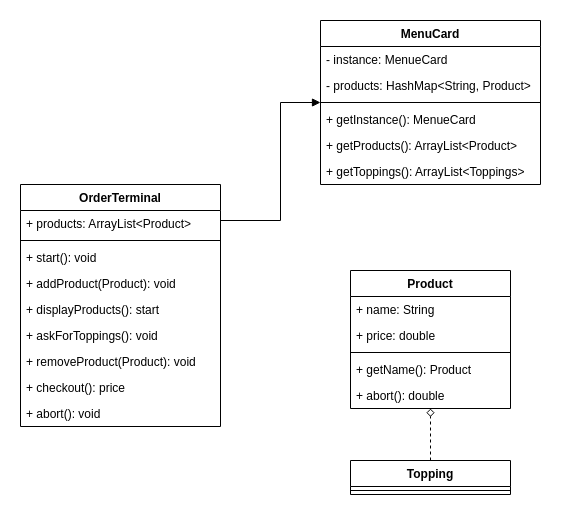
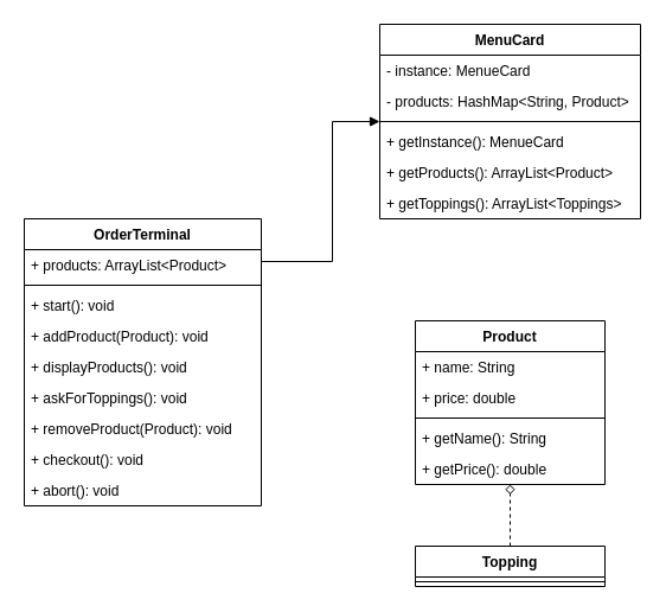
  <mxCell id="0" />
  <mxCell id="1" parent="0" />
  <mxCell id="2" value="OrderTerminal" style="swimlane;fontStyle=1;align=center;verticalAlign=top;childLayout=stackLayout;horizontal=1;startSize=26;horizontalStack=0;resizeParent=1;resizeParentMax=0;resizeLast=0;collapsible=1;marginBottom=0;" vertex="1" parent="1"><mxGeometry x="20" y="184" width="200" height="242" as="geometry" /></mxCell>
  <mxCell id="3" value="+ products: ArrayList&lt;Product&gt;" style="text;strokeColor=none;fillColor=none;align=left;verticalAlign=top;spacingLeft=4;spacingRight=4;overflow=hidden;rotatable=0;points=[[0,0.5],[1,0.5]];portConstraint=eastwest;" vertex="1" parent="2"><mxGeometry y="26" width="200" height="26" as="geometry" /></mxCell>
  <mxCell id="4" value="" style="line;strokeWidth=1;fillColor=none;align=left;verticalAlign=middle;spacingTop=-1;spacingLeft=3;spacingRight=3;rotatable=0;labelPosition=right;points=[];portConstraint=eastwest;strokeColor=inherit;" vertex="1" parent="2"><mxGeometry y="52" width="200" height="8" as="geometry" /></mxCell>
  <mxCell id="5" value="+ start(): void" style="text;strokeColor=none;fillColor=none;align=left;verticalAlign=top;spacingLeft=4;spacingRight=4;overflow=hidden;rotatable=0;points=[[0,0.5],[1,0.5]];portConstraint=eastwest;" vertex="1" parent="2"><mxGeometry y="60" width="200" height="26" as="geometry" /></mxCell>
  <mxCell id="6" value="+ addProduct(Product): void" style="text;strokeColor=none;fillColor=none;align=left;verticalAlign=top;spacingLeft=4;spacingRight=4;overflow=hidden;rotatable=0;points=[[0,0.5],[1,0.5]];portConstraint=eastwest;" vertex="1" parent="2"><mxGeometry y="86" width="200" height="26" as="geometry" /></mxCell>
- <mxCell id="7" value="+ displayProducts(): start" style="text;strokeColor=none;fillColor=none;align=left;verticalAlign=top;spacingLeft=4;spacingRight=4;overflow=hidden;rotatable=0;points=[[0,0.5],[1,0.5]];portConstraint=eastwest;" vertex="1" parent="2"><mxGeometry y="112" width="200" height="26" as="geometry" /></mxCell>
+ <mxCell id="7" value="+ displayProducts(): void" style="text;strokeColor=none;fillColor=none;align=left;verticalAlign=top;spacingLeft=4;spacingRight=4;overflow=hidden;rotatable=0;points=[[0,0.5],[1,0.5]];portConstraint=eastwest;" vertex="1" parent="2"><mxGeometry y="112" width="200" height="26" as="geometry" /></mxCell>
  <mxCell id="8" value="+ askForToppings(): void" style="text;strokeColor=none;fillColor=none;align=left;verticalAlign=top;spacingLeft=4;spacingRight=4;overflow=hidden;rotatable=0;points=[[0,0.5],[1,0.5]];portConstraint=eastwest;" vertex="1" parent="2"><mxGeometry y="138" width="200" height="26" as="geometry" /></mxCell>
  <mxCell id="9" value="+ removeProduct(Product): void" style="text;strokeColor=none;fillColor=none;align=left;verticalAlign=top;spacingLeft=4;spacingRight=4;overflow=hidden;rotatable=0;points=[[0,0.5],[1,0.5]];portConstraint=eastwest;" vertex="1" parent="2"><mxGeometry y="164" width="200" height="26" as="geometry" /></mxCell>
- <mxCell id="10" value="+ checkout(): price" style="text;strokeColor=none;fillColor=none;align=left;verticalAlign=top;spacingLeft=4;spacingRight=4;overflow=hidden;rotatable=0;points=[[0,0.5],[1,0.5]];portConstraint=eastwest;" vertex="1" parent="2"><mxGeometry y="190" width="200" height="26" as="geometry" /></mxCell>
+ <mxCell id="10" value="+ checkout(): void" style="text;strokeColor=none;fillColor=none;align=left;verticalAlign=top;spacingLeft=4;spacingRight=4;overflow=hidden;rotatable=0;points=[[0,0.5],[1,0.5]];portConstraint=eastwest;" vertex="1" parent="2"><mxGeometry y="190" width="200" height="26" as="geometry" /></mxCell>
  <mxCell id="11" value="+ abort(): void" style="text;strokeColor=none;fillColor=none;align=left;verticalAlign=top;spacingLeft=4;spacingRight=4;overflow=hidden;rotatable=0;points=[[0,0.5],[1,0.5]];portConstraint=eastwest;" vertex="1" parent="2"><mxGeometry y="216" width="200" height="26" as="geometry" /></mxCell>
  <mxCell id="12" value="MenuCard" style="swimlane;fontStyle=1;align=center;verticalAlign=top;childLayout=stackLayout;horizontal=1;startSize=26;horizontalStack=0;resizeParent=1;resizeParentMax=0;resizeLast=0;collapsible=1;marginBottom=0;" vertex="1" parent="1"><mxGeometry x="320" y="20" width="220" height="164" as="geometry" /></mxCell>
  <mxCell id="13" value="- instance: MenueCard" style="text;strokeColor=none;fillColor=none;align=left;verticalAlign=top;spacingLeft=4;spacingRight=4;overflow=hidden;rotatable=0;points=[[0,0.5],[1,0.5]];portConstraint=eastwest;" vertex="1" parent="12"><mxGeometry y="26" width="220" height="26" as="geometry" /></mxCell>
  <mxCell id="14" value="- products: HashMap&lt;String, Product&gt;" style="text;strokeColor=none;fillColor=none;align=left;verticalAlign=top;spacingLeft=4;spacingRight=4;overflow=hidden;rotatable=0;points=[[0,0.5],[1,0.5]];portConstraint=eastwest;" vertex="1" parent="12"><mxGeometry y="52" width="220" height="26" as="geometry" /></mxCell>
  <mxCell id="15" value="" style="line;strokeWidth=1;fillColor=none;align=left;verticalAlign=middle;spacingTop=-1;spacingLeft=3;spacingRight=3;rotatable=0;labelPosition=right;points=[];portConstraint=eastwest;strokeColor=inherit;" vertex="1" parent="12"><mxGeometry y="78" width="220" height="8" as="geometry" /></mxCell>
  <mxCell id="16" value="+ getInstance(): MenueCard" style="text;strokeColor=none;fillColor=none;align=left;verticalAlign=top;spacingLeft=4;spacingRight=4;overflow=hidden;rotatable=0;points=[[0,0.5],[1,0.5]];portConstraint=eastwest;" vertex="1" parent="12"><mxGeometry y="86" width="220" height="26" as="geometry" /></mxCell>
  <mxCell id="17" value="+ getProducts(): ArrayList&lt;Product&gt;" style="text;strokeColor=none;fillColor=none;align=left;verticalAlign=top;spacingLeft=4;spacingRight=4;overflow=hidden;rotatable=0;points=[[0,0.5],[1,0.5]];portConstraint=eastwest;" vertex="1" parent="12"><mxGeometry y="112" width="220" height="26" as="geometry" /></mxCell>
  <mxCell id="18" value="+ getToppings(): ArrayList&lt;Toppings&gt;" style="text;strokeColor=none;fillColor=none;align=left;verticalAlign=top;spacingLeft=4;spacingRight=4;overflow=hidden;rotatable=0;points=[[0,0.5],[1,0.5]];portConstraint=eastwest;" vertex="1" parent="12"><mxGeometry y="138" width="220" height="26" as="geometry" /></mxCell>
  <mxCell id="19" value="Product" style="swimlane;fontStyle=1;align=center;verticalAlign=top;childLayout=stackLayout;horizontal=1;startSize=26;horizontalStack=0;resizeParent=1;resizeParentMax=0;resizeLast=0;collapsible=1;marginBottom=0;" vertex="1" parent="1"><mxGeometry x="350" y="270" width="160" height="138" as="geometry" /></mxCell>
  <mxCell id="20" value="+ name: String" style="text;strokeColor=none;fillColor=none;align=left;verticalAlign=top;spacingLeft=4;spacingRight=4;overflow=hidden;rotatable=0;points=[[0,0.5],[1,0.5]];portConstraint=eastwest;" vertex="1" parent="19"><mxGeometry y="26" width="160" height="26" as="geometry" /></mxCell>
  <mxCell id="21" value="+ price: double" style="text;strokeColor=none;fillColor=none;align=left;verticalAlign=top;spacingLeft=4;spacingRight=4;overflow=hidden;rotatable=0;points=[[0,0.5],[1,0.5]];portConstraint=eastwest;" vertex="1" parent="19"><mxGeometry y="52" width="160" height="26" as="geometry" /></mxCell>
  <mxCell id="22" value="" style="line;strokeWidth=1;fillColor=none;align=left;verticalAlign=middle;spacingTop=-1;spacingLeft=3;spacingRight=3;rotatable=0;labelPosition=right;points=[];portConstraint=eastwest;strokeColor=inherit;" vertex="1" parent="19"><mxGeometry y="78" width="160" height="8" as="geometry" /></mxCell>
- <mxCell id="23" value="+ getName(): Product" style="text;strokeColor=none;fillColor=none;align=left;verticalAlign=top;spacingLeft=4;spacingRight=4;overflow=hidden;rotatable=0;points=[[0,0.5],[1,0.5]];portConstraint=eastwest;" vertex="1" parent="19"><mxGeometry y="86" width="160" height="26" as="geometry" /></mxCell>
- <mxCell id="24" value="+ abort(): double" style="text;strokeColor=none;fillColor=none;align=left;verticalAlign=top;spacingLeft=4;spacingRight=4;overflow=hidden;rotatable=0;points=[[0,0.5],[1,0.5]];portConstraint=eastwest;" vertex="1" parent="19"><mxGeometry y="112" width="160" height="26" as="geometry" /></mxCell>
+ <mxCell id="23" value="+ getName(): String" style="text;strokeColor=none;fillColor=none;align=left;verticalAlign=top;spacingLeft=4;spacingRight=4;overflow=hidden;rotatable=0;points=[[0,0.5],[1,0.5]];portConstraint=eastwest;" vertex="1" parent="19"><mxGeometry y="86" width="160" height="26" as="geometry" /></mxCell>
+ <mxCell id="24" value="+ getPrice(): double" style="text;strokeColor=none;fillColor=none;align=left;verticalAlign=top;spacingLeft=4;spacingRight=4;overflow=hidden;rotatable=0;points=[[0,0.5],[1,0.5]];portConstraint=eastwest;" vertex="1" parent="19"><mxGeometry y="112" width="160" height="26" as="geometry" /></mxCell>
  <mxCell id="25" style="edgeStyle=orthogonalEdgeStyle;rounded=0;orthogonalLoop=1;jettySize=auto;html=1;dashed=1;endArrow=diamond;endFill=0;" edge="1" parent="1" source="26" target="19"><mxGeometry relative="1" as="geometry" /></mxCell>
  <mxCell id="26" value="Topping" style="swimlane;fontStyle=1;align=center;verticalAlign=top;childLayout=stackLayout;horizontal=1;startSize=26;horizontalStack=0;resizeParent=1;resizeParentMax=0;resizeLast=0;collapsible=1;marginBottom=0;" vertex="1" parent="1"><mxGeometry x="350" y="460" width="160" height="34" as="geometry" /></mxCell>
  <mxCell id="27" value="" style="line;strokeWidth=1;fillColor=none;align=left;verticalAlign=middle;spacingTop=-1;spacingLeft=3;spacingRight=3;rotatable=0;labelPosition=right;points=[];portConstraint=eastwest;strokeColor=inherit;" vertex="1" parent="26"><mxGeometry y="26" width="160" height="8" as="geometry" /></mxCell>
  <mxCell id="28" style="edgeStyle=orthogonalEdgeStyle;rounded=0;orthogonalLoop=1;jettySize=auto;html=1;endArrow=block;endFill=1;" edge="1" parent="1" source="3" target="12"><mxGeometry relative="1" as="geometry"><Array as="points"><mxPoint x="280" y="220" /><mxPoint x="280" y="102" /></Array></mxGeometry></mxCell>
